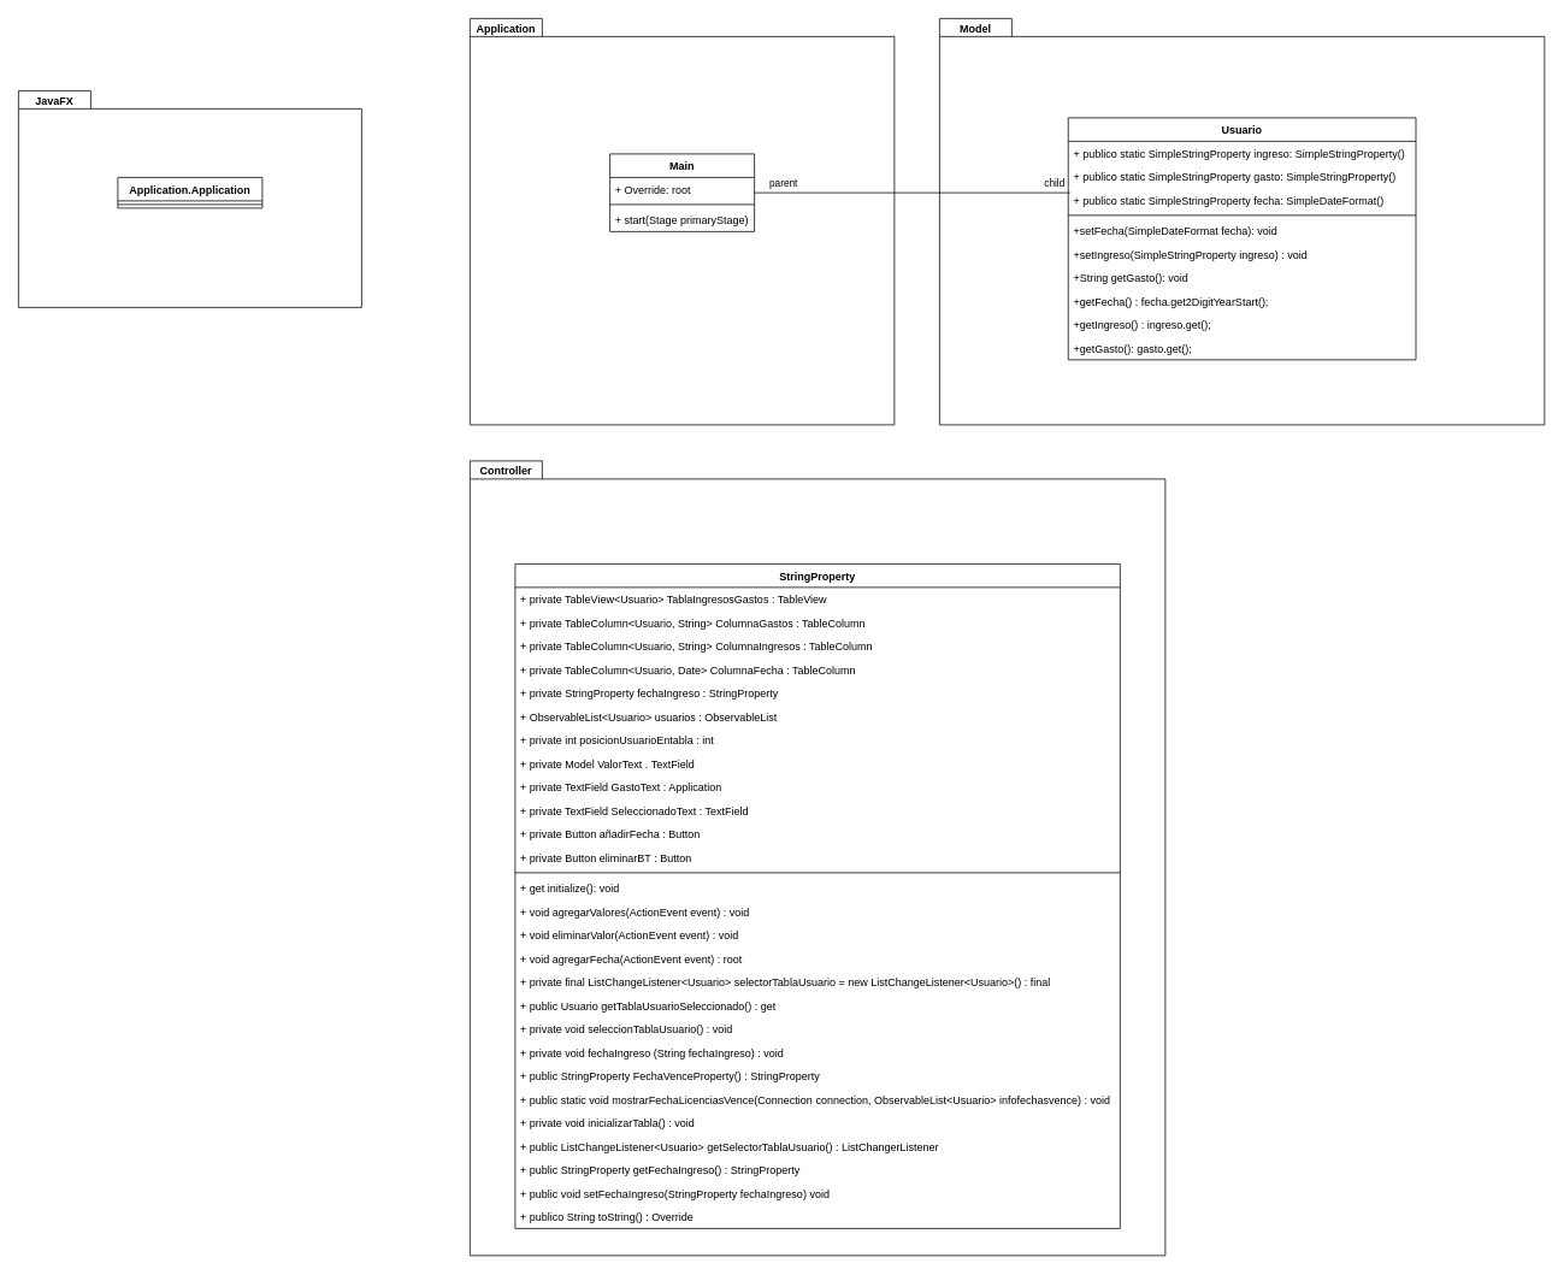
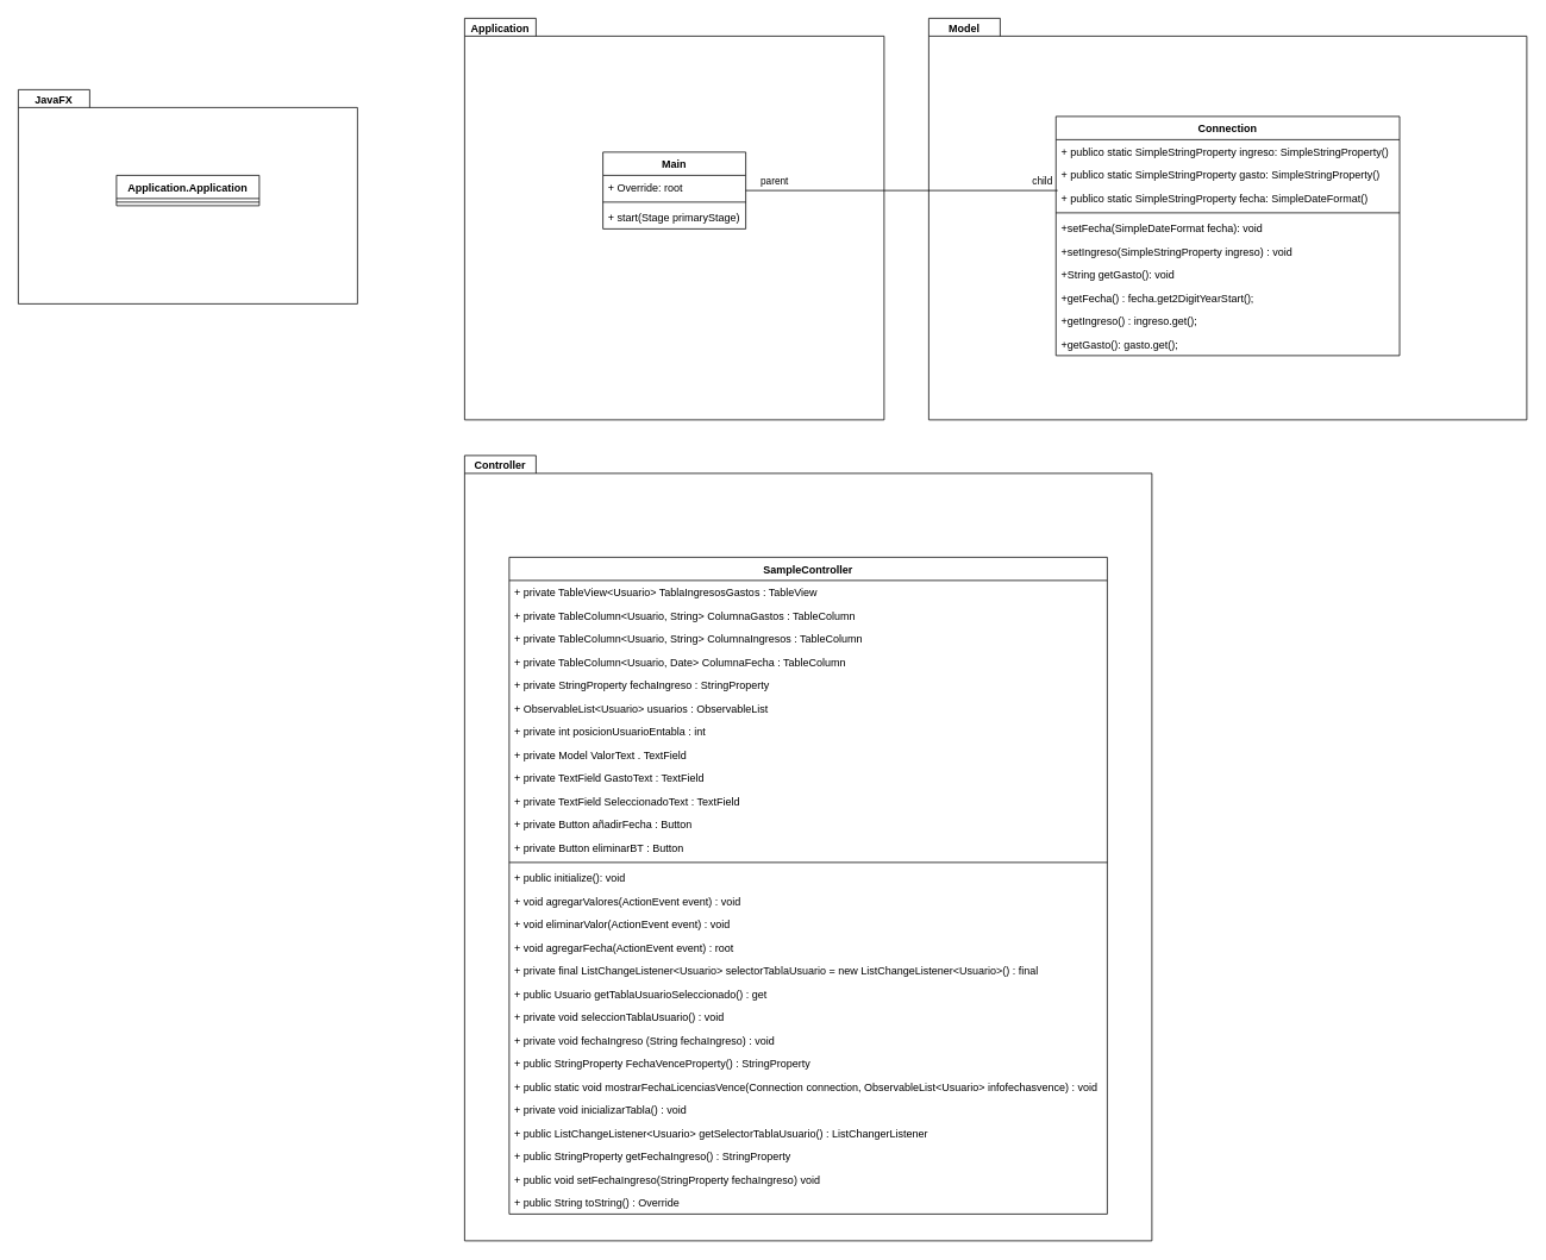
  <mxCell id="0" />
  <mxCell id="1" parent="0" />
  <mxCell id="2" value="" style="shape=folder;fontStyle=1;spacingTop=10;tabWidth=80;tabHeight=20;tabPosition=left;html=1;" vertex="1" parent="1"><mxGeometry x="520" y="20" width="470" height="450" as="geometry" /></mxCell>
  <mxCell id="3" value="Application" style="text;align=center;fontStyle=1;verticalAlign=middle;spacingLeft=3;spacingRight=3;strokeColor=none;rotatable=0;points=[[0,0.5],[1,0.5]];portConstraint=eastwest;" vertex="1" parent="1"><mxGeometry x="540" y="30" width="40" as="geometry" /></mxCell>
  <mxCell id="4" value="" style="shape=folder;fontStyle=1;spacingTop=10;tabWidth=80;tabHeight=20;tabPosition=left;html=1;" vertex="1" parent="1"><mxGeometry x="1040" y="20" width="670" height="450" as="geometry" /></mxCell>
  <mxCell id="5" value="Model" style="text;align=center;fontStyle=1;verticalAlign=middle;spacingLeft=3;spacingRight=3;strokeColor=none;rotatable=0;points=[[0,0.5],[1,0.5]];portConstraint=eastwest;" vertex="1" parent="1"><mxGeometry x="1060" y="30" width="40" as="geometry" /></mxCell>
  <mxCell id="6" value="" style="shape=folder;fontStyle=1;spacingTop=10;tabWidth=80;tabHeight=20;tabPosition=left;html=1;" vertex="1" parent="1"><mxGeometry x="520" y="510" width="770" height="880" as="geometry" /></mxCell>
  <mxCell id="7" value="Controller" style="text;align=center;fontStyle=1;verticalAlign=middle;spacingLeft=3;spacingRight=3;strokeColor=none;rotatable=0;points=[[0,0.5],[1,0.5]];portConstraint=eastwest;" vertex="1" parent="1"><mxGeometry x="540" y="520" width="40" as="geometry" /></mxCell>
  <mxCell id="8" value="" style="shape=folder;fontStyle=1;spacingTop=10;tabWidth=80;tabHeight=20;tabPosition=left;html=1;" vertex="1" parent="1"><mxGeometry x="20" y="100" width="380" height="240" as="geometry" /></mxCell>
  <mxCell id="9" value="JavaFX" style="text;align=center;fontStyle=1;verticalAlign=middle;spacingLeft=3;spacingRight=3;strokeColor=none;rotatable=0;points=[[0,0.5],[1,0.5]];portConstraint=eastwest;" vertex="1" parent="1"><mxGeometry x="40" y="110" width="40" as="geometry" /></mxCell>
  <mxCell id="10" value="Application.Application" style="swimlane;fontStyle=1;align=center;verticalAlign=top;childLayout=stackLayout;horizontal=1;startSize=26;horizontalStack=0;resizeParent=1;resizeParentMax=0;resizeLast=0;collapsible=1;marginBottom=0;" vertex="1" parent="1"><mxGeometry x="130" y="196" width="160" height="34" as="geometry" /></mxCell>
  <mxCell id="11" value="" style="line;strokeWidth=1;fillColor=none;align=left;verticalAlign=middle;spacingTop=-1;spacingLeft=3;spacingRight=3;rotatable=0;labelPosition=right;points=[];portConstraint=eastwest;" vertex="1" parent="10"><mxGeometry y="26" width="160" height="8" as="geometry" /></mxCell>
  <mxCell id="12" value="Main" style="swimlane;fontStyle=1;align=center;verticalAlign=top;childLayout=stackLayout;horizontal=1;startSize=26;horizontalStack=0;resizeParent=1;resizeParentMax=0;resizeLast=0;collapsible=1;marginBottom=0;" vertex="1" parent="1"><mxGeometry x="675" y="170" width="160" height="86" as="geometry" /></mxCell>
  <mxCell id="13" value="+ Override: root" style="text;strokeColor=none;fillColor=none;align=left;verticalAlign=top;spacingLeft=4;spacingRight=4;overflow=hidden;rotatable=0;points=[[0,0.5],[1,0.5]];portConstraint=eastwest;" vertex="1" parent="12"><mxGeometry y="26" width="160" height="26" as="geometry" /></mxCell>
  <mxCell id="14" value="" style="line;strokeWidth=1;fillColor=none;align=left;verticalAlign=middle;spacingTop=-1;spacingLeft=3;spacingRight=3;rotatable=0;labelPosition=right;points=[];portConstraint=eastwest;" vertex="1" parent="12"><mxGeometry y="52" width="160" height="8" as="geometry" /></mxCell>
  <mxCell id="15" value="+ start(Stage primaryStage)" style="text;strokeColor=none;fillColor=none;align=left;verticalAlign=top;spacingLeft=4;spacingRight=4;overflow=hidden;rotatable=0;points=[[0,0.5],[1,0.5]];portConstraint=eastwest;" vertex="1" parent="12"><mxGeometry y="60" width="160" height="26" as="geometry" /></mxCell>
- <mxCell id="16" value="StringProperty" style="swimlane;fontStyle=1;align=center;verticalAlign=top;childLayout=stackLayout;horizontal=1;startSize=26;horizontalStack=0;resizeParent=1;resizeParentMax=0;resizeLast=0;collapsible=1;marginBottom=0;" vertex="1" parent="1"><mxGeometry x="570" y="624" width="670" height="736" as="geometry" /></mxCell>
+ <mxCell id="16" value="SampleController" style="swimlane;fontStyle=1;align=center;verticalAlign=top;childLayout=stackLayout;horizontal=1;startSize=26;horizontalStack=0;resizeParent=1;resizeParentMax=0;resizeLast=0;collapsible=1;marginBottom=0;" vertex="1" parent="1"><mxGeometry x="570" y="624" width="670" height="736" as="geometry" /></mxCell>
  <mxCell id="17" value="+ private TableView&lt;Usuario&gt; TablaIngresosGastos : TableView" style="text;strokeColor=none;fillColor=none;align=left;verticalAlign=top;spacingLeft=4;spacingRight=4;overflow=hidden;rotatable=0;points=[[0,0.5],[1,0.5]];portConstraint=eastwest;" vertex="1" parent="16"><mxGeometry y="26" width="670" height="26" as="geometry" /></mxCell>
  <mxCell id="18" value="+ private TableColumn&lt;Usuario, String&gt; ColumnaGastos : TableColumn" style="text;strokeColor=none;fillColor=none;align=left;verticalAlign=top;spacingLeft=4;spacingRight=4;overflow=hidden;rotatable=0;points=[[0,0.5],[1,0.5]];portConstraint=eastwest;" vertex="1" parent="16"><mxGeometry y="52" width="670" height="26" as="geometry" /></mxCell>
  <mxCell id="19" value="+ private TableColumn&lt;Usuario, String&gt; ColumnaIngresos : TableColumn" style="text;strokeColor=none;fillColor=none;align=left;verticalAlign=top;spacingLeft=4;spacingRight=4;overflow=hidden;rotatable=0;points=[[0,0.5],[1,0.5]];portConstraint=eastwest;" vertex="1" parent="16"><mxGeometry y="78" width="670" height="26" as="geometry" /></mxCell>
  <mxCell id="20" value="+ private TableColumn&lt;Usuario, Date&gt; ColumnaFecha : TableColumn" style="text;strokeColor=none;fillColor=none;align=left;verticalAlign=top;spacingLeft=4;spacingRight=4;overflow=hidden;rotatable=0;points=[[0,0.5],[1,0.5]];portConstraint=eastwest;" vertex="1" parent="16"><mxGeometry y="104" width="670" height="26" as="geometry" /></mxCell>
  <mxCell id="21" value="+ private StringProperty fechaIngreso : StringProperty" style="text;strokeColor=none;fillColor=none;align=left;verticalAlign=top;spacingLeft=4;spacingRight=4;overflow=hidden;rotatable=0;points=[[0,0.5],[1,0.5]];portConstraint=eastwest;" vertex="1" parent="16"><mxGeometry y="130" width="670" height="26" as="geometry" /></mxCell>
  <mxCell id="22" value="+ ObservableList&lt;Usuario&gt; usuarios : ObservableList" style="text;strokeColor=none;fillColor=none;align=left;verticalAlign=top;spacingLeft=4;spacingRight=4;overflow=hidden;rotatable=0;points=[[0,0.5],[1,0.5]];portConstraint=eastwest;" vertex="1" parent="16"><mxGeometry y="156" width="670" height="26" as="geometry" /></mxCell>
  <mxCell id="23" value="+ private int posicionUsuarioEntabla : int" style="text;strokeColor=none;fillColor=none;align=left;verticalAlign=top;spacingLeft=4;spacingRight=4;overflow=hidden;rotatable=0;points=[[0,0.5],[1,0.5]];portConstraint=eastwest;" vertex="1" parent="16"><mxGeometry y="182" width="670" height="26" as="geometry" /></mxCell>
  <mxCell id="24" value="+ private Model ValorText . TextField&#10; " style="text;strokeColor=none;fillColor=none;align=left;verticalAlign=top;spacingLeft=4;spacingRight=4;overflow=hidden;rotatable=0;points=[[0,0.5],[1,0.5]];portConstraint=eastwest;" vertex="1" parent="16"><mxGeometry y="208" width="670" height="26" as="geometry" /></mxCell>
- <mxCell id="25" value="+ private TextField GastoText : Application" style="text;strokeColor=none;fillColor=none;align=left;verticalAlign=top;spacingLeft=4;spacingRight=4;overflow=hidden;rotatable=0;points=[[0,0.5],[1,0.5]];portConstraint=eastwest;" vertex="1" parent="16"><mxGeometry y="234" width="670" height="26" as="geometry" /></mxCell>
+ <mxCell id="25" value="+ private TextField GastoText : TextField" style="text;strokeColor=none;fillColor=none;align=left;verticalAlign=top;spacingLeft=4;spacingRight=4;overflow=hidden;rotatable=0;points=[[0,0.5],[1,0.5]];portConstraint=eastwest;" vertex="1" parent="16"><mxGeometry y="234" width="670" height="26" as="geometry" /></mxCell>
  <mxCell id="26" value="+ private TextField SeleccionadoText : TextField" style="text;strokeColor=none;fillColor=none;align=left;verticalAlign=top;spacingLeft=4;spacingRight=4;overflow=hidden;rotatable=0;points=[[0,0.5],[1,0.5]];portConstraint=eastwest;" vertex="1" parent="16"><mxGeometry y="260" width="670" height="26" as="geometry" /></mxCell>
  <mxCell id="27" value="+ private Button añadirFecha : Button" style="text;strokeColor=none;fillColor=none;align=left;verticalAlign=top;spacingLeft=4;spacingRight=4;overflow=hidden;rotatable=0;points=[[0,0.5],[1,0.5]];portConstraint=eastwest;" vertex="1" parent="16"><mxGeometry y="286" width="670" height="26" as="geometry" /></mxCell>
  <mxCell id="28" value="+ private Button eliminarBT : Button" style="text;strokeColor=none;fillColor=none;align=left;verticalAlign=top;spacingLeft=4;spacingRight=4;overflow=hidden;rotatable=0;points=[[0,0.5],[1,0.5]];portConstraint=eastwest;" vertex="1" parent="16"><mxGeometry y="312" width="670" height="26" as="geometry" /></mxCell>
  <mxCell id="29" value="" style="line;strokeWidth=1;fillColor=none;align=left;verticalAlign=middle;spacingTop=-1;spacingLeft=3;spacingRight=3;rotatable=0;labelPosition=right;points=[];portConstraint=eastwest;" vertex="1" parent="16"><mxGeometry y="338" width="670" height="8" as="geometry" /></mxCell>
- <mxCell id="30" value="+ get initialize(): void" style="text;strokeColor=none;fillColor=none;align=left;verticalAlign=top;spacingLeft=4;spacingRight=4;overflow=hidden;rotatable=0;points=[[0,0.5],[1,0.5]];portConstraint=eastwest;" vertex="1" parent="16"><mxGeometry y="346" width="670" height="26" as="geometry" /></mxCell>
+ <mxCell id="30" value="+ public initialize(): void" style="text;strokeColor=none;fillColor=none;align=left;verticalAlign=top;spacingLeft=4;spacingRight=4;overflow=hidden;rotatable=0;points=[[0,0.5],[1,0.5]];portConstraint=eastwest;" vertex="1" parent="16"><mxGeometry y="346" width="670" height="26" as="geometry" /></mxCell>
  <mxCell id="31" value="+ void agregarValores(ActionEvent event) : void" style="text;strokeColor=none;fillColor=none;align=left;verticalAlign=top;spacingLeft=4;spacingRight=4;overflow=hidden;rotatable=0;points=[[0,0.5],[1,0.5]];portConstraint=eastwest;" vertex="1" parent="16"><mxGeometry y="372" width="670" height="26" as="geometry" /></mxCell>
  <mxCell id="32" value="+ void eliminarValor(ActionEvent event) : void" style="text;strokeColor=none;fillColor=none;align=left;verticalAlign=top;spacingLeft=4;spacingRight=4;overflow=hidden;rotatable=0;points=[[0,0.5],[1,0.5]];portConstraint=eastwest;" vertex="1" parent="16"><mxGeometry y="398" width="670" height="26" as="geometry" /></mxCell>
  <mxCell id="33" value="+ void agregarFecha(ActionEvent event) : root" style="text;strokeColor=none;fillColor=none;align=left;verticalAlign=top;spacingLeft=4;spacingRight=4;overflow=hidden;rotatable=0;points=[[0,0.5],[1,0.5]];portConstraint=eastwest;" vertex="1" parent="16"><mxGeometry y="424" width="670" height="26" as="geometry" /></mxCell>
  <mxCell id="34" value="+ private final ListChangeListener&lt;Usuario&gt; selectorTablaUsuario = new ListChangeListener&lt;Usuario&gt;() : final" style="text;strokeColor=none;fillColor=none;align=left;verticalAlign=top;spacingLeft=4;spacingRight=4;overflow=hidden;rotatable=0;points=[[0,0.5],[1,0.5]];portConstraint=eastwest;" vertex="1" parent="16"><mxGeometry y="450" width="670" height="26" as="geometry" /></mxCell>
  <mxCell id="35" value="+ public Usuario getTablaUsuarioSeleccionado() : get " style="text;strokeColor=none;fillColor=none;align=left;verticalAlign=top;spacingLeft=4;spacingRight=4;overflow=hidden;rotatable=0;points=[[0,0.5],[1,0.5]];portConstraint=eastwest;" vertex="1" parent="16"><mxGeometry y="476" width="670" height="26" as="geometry" /></mxCell>
  <mxCell id="36" value="+ private void seleccionTablaUsuario() : void" style="text;strokeColor=none;fillColor=none;align=left;verticalAlign=top;spacingLeft=4;spacingRight=4;overflow=hidden;rotatable=0;points=[[0,0.5],[1,0.5]];portConstraint=eastwest;" vertex="1" parent="16"><mxGeometry y="502" width="670" height="26" as="geometry" /></mxCell>
  <mxCell id="37" value="+ private void fechaIngreso (String fechaIngreso) : void" style="text;strokeColor=none;fillColor=none;align=left;verticalAlign=top;spacingLeft=4;spacingRight=4;overflow=hidden;rotatable=0;points=[[0,0.5],[1,0.5]];portConstraint=eastwest;" vertex="1" parent="16"><mxGeometry y="528" width="670" height="26" as="geometry" /></mxCell>
  <mxCell id="38" value="+ public StringProperty FechaVenceProperty() : StringProperty" style="text;strokeColor=none;fillColor=none;align=left;verticalAlign=top;spacingLeft=4;spacingRight=4;overflow=hidden;rotatable=0;points=[[0,0.5],[1,0.5]];portConstraint=eastwest;" vertex="1" parent="16"><mxGeometry y="554" width="670" height="26" as="geometry" /></mxCell>
  <mxCell id="39" value="+ public static void mostrarFechaLicenciasVence(Connection connection, ObservableList&lt;Usuario&gt; infofechasvence) : void" style="text;strokeColor=none;fillColor=none;align=left;verticalAlign=top;spacingLeft=4;spacingRight=4;overflow=hidden;rotatable=0;points=[[0,0.5],[1,0.5]];portConstraint=eastwest;" vertex="1" parent="16"><mxGeometry y="580" width="670" height="26" as="geometry" /></mxCell>
  <mxCell id="40" value="+ private void inicializarTabla() : void" style="text;strokeColor=none;fillColor=none;align=left;verticalAlign=top;spacingLeft=4;spacingRight=4;overflow=hidden;rotatable=0;points=[[0,0.5],[1,0.5]];portConstraint=eastwest;" vertex="1" parent="16"><mxGeometry y="606" width="670" height="26" as="geometry" /></mxCell>
  <mxCell id="41" value="+ public ListChangeListener&lt;Usuario&gt; getSelectorTablaUsuario() : ListChangerListener" style="text;strokeColor=none;fillColor=none;align=left;verticalAlign=top;spacingLeft=4;spacingRight=4;overflow=hidden;rotatable=0;points=[[0,0.5],[1,0.5]];portConstraint=eastwest;" vertex="1" parent="16"><mxGeometry y="632" width="670" height="26" as="geometry" /></mxCell>
  <mxCell id="42" value="+ public StringProperty getFechaIngreso() : StringProperty" style="text;strokeColor=none;fillColor=none;align=left;verticalAlign=top;spacingLeft=4;spacingRight=4;overflow=hidden;rotatable=0;points=[[0,0.5],[1,0.5]];portConstraint=eastwest;" vertex="1" parent="16"><mxGeometry y="658" width="670" height="26" as="geometry" /></mxCell>
  <mxCell id="43" value="+ public void setFechaIngreso(StringProperty fechaIngreso) void" style="text;strokeColor=none;fillColor=none;align=left;verticalAlign=top;spacingLeft=4;spacingRight=4;overflow=hidden;rotatable=0;points=[[0,0.5],[1,0.5]];portConstraint=eastwest;" vertex="1" parent="16"><mxGeometry y="684" width="670" height="26" as="geometry" /></mxCell>
- <mxCell id="44" value="+ publico String toString() : Override" style="text;strokeColor=none;fillColor=none;align=left;verticalAlign=top;spacingLeft=4;spacingRight=4;overflow=hidden;rotatable=0;points=[[0,0.5],[1,0.5]];portConstraint=eastwest;" vertex="1" parent="16"><mxGeometry y="710" width="670" height="26" as="geometry" /></mxCell>
- <mxCell id="45" value="Usuario" style="swimlane;fontStyle=1;align=center;verticalAlign=top;childLayout=stackLayout;horizontal=1;startSize=26;horizontalStack=0;resizeParent=1;resizeParentMax=0;resizeLast=0;collapsible=1;marginBottom=0;" vertex="1" parent="1"><mxGeometry x="1182.5" y="130" width="385" height="268" as="geometry" /></mxCell>
+ <mxCell id="44" value="+ public String toString() : Override" style="text;strokeColor=none;fillColor=none;align=left;verticalAlign=top;spacingLeft=4;spacingRight=4;overflow=hidden;rotatable=0;points=[[0,0.5],[1,0.5]];portConstraint=eastwest;" vertex="1" parent="16"><mxGeometry y="710" width="670" height="26" as="geometry" /></mxCell>
+ <mxCell id="45" value="Connection" style="swimlane;fontStyle=1;align=center;verticalAlign=top;childLayout=stackLayout;horizontal=1;startSize=26;horizontalStack=0;resizeParent=1;resizeParentMax=0;resizeLast=0;collapsible=1;marginBottom=0;" vertex="1" parent="1"><mxGeometry x="1182.5" y="130" width="385" height="268" as="geometry" /></mxCell>
  <mxCell id="46" value="+ publico static SimpleStringProperty ingreso: SimpleStringProperty()" style="text;strokeColor=none;fillColor=none;align=left;verticalAlign=top;spacingLeft=4;spacingRight=4;overflow=hidden;rotatable=0;points=[[0,0.5],[1,0.5]];portConstraint=eastwest;" vertex="1" parent="45"><mxGeometry y="26" width="385" height="26" as="geometry" /></mxCell>
  <mxCell id="47" value="+ publico static SimpleStringProperty gasto: SimpleStringProperty()" style="text;strokeColor=none;fillColor=none;align=left;verticalAlign=top;spacingLeft=4;spacingRight=4;overflow=hidden;rotatable=0;points=[[0,0.5],[1,0.5]];portConstraint=eastwest;" vertex="1" parent="45"><mxGeometry y="52" width="385" height="26" as="geometry" /></mxCell>
  <mxCell id="48" value="+ publico static SimpleStringProperty fecha: SimpleDateFormat()" style="text;strokeColor=none;fillColor=none;align=left;verticalAlign=top;spacingLeft=4;spacingRight=4;overflow=hidden;rotatable=0;points=[[0,0.5],[1,0.5]];portConstraint=eastwest;" vertex="1" parent="45"><mxGeometry y="78" width="385" height="26" as="geometry" /></mxCell>
  <mxCell id="49" value="" style="line;strokeWidth=1;fillColor=none;align=left;verticalAlign=middle;spacingTop=-1;spacingLeft=3;spacingRight=3;rotatable=0;labelPosition=right;points=[];portConstraint=eastwest;" vertex="1" parent="45"><mxGeometry y="104" width="385" height="8" as="geometry" /></mxCell>
  <mxCell id="50" value="+setFecha(SimpleDateFormat fecha): void" style="text;strokeColor=none;fillColor=none;align=left;verticalAlign=top;spacingLeft=4;spacingRight=4;overflow=hidden;rotatable=0;points=[[0,0.5],[1,0.5]];portConstraint=eastwest;fontColor=#000000;fontFamily=Helvetica;" vertex="1" parent="45"><mxGeometry y="112" width="385" height="26" as="geometry" /></mxCell>
  <mxCell id="51" value="+setIngreso(SimpleStringProperty ingreso) : void" style="text;strokeColor=none;fillColor=none;align=left;verticalAlign=top;spacingLeft=4;spacingRight=4;overflow=hidden;rotatable=0;points=[[0,0.5],[1,0.5]];portConstraint=eastwest;fontColor=#000000;" vertex="1" parent="45"><mxGeometry y="138" width="385" height="26" as="geometry" /></mxCell>
  <mxCell id="52" value="+String getGasto(): void" style="text;strokeColor=none;fillColor=none;align=left;verticalAlign=top;spacingLeft=4;spacingRight=4;overflow=hidden;rotatable=0;points=[[0,0.5],[1,0.5]];portConstraint=eastwest;fontColor=#000000;" vertex="1" parent="45"><mxGeometry y="164" width="385" height="26" as="geometry" /></mxCell>
  <mxCell id="53" value="+getFecha() : fecha.get2DigitYearStart();" style="text;strokeColor=none;fillColor=none;align=left;verticalAlign=top;spacingLeft=4;spacingRight=4;overflow=hidden;rotatable=0;points=[[0,0.5],[1,0.5]];portConstraint=eastwest;fontColor=#000000;" vertex="1" parent="45"><mxGeometry y="190" width="385" height="26" as="geometry" /></mxCell>
  <mxCell id="54" value="+getIngreso() : ingreso.get();" style="text;strokeColor=none;fillColor=none;align=left;verticalAlign=top;spacingLeft=4;spacingRight=4;overflow=hidden;rotatable=0;points=[[0,0.5],[1,0.5]];portConstraint=eastwest;fontColor=#000000;" vertex="1" parent="45"><mxGeometry y="216" width="385" height="26" as="geometry" /></mxCell>
  <mxCell id="55" value="+getGasto(): gasto.get();" style="text;strokeColor=none;fillColor=none;align=left;verticalAlign=top;spacingLeft=4;spacingRight=4;overflow=hidden;rotatable=0;points=[[0,0.5],[1,0.5]];portConstraint=eastwest;fontColor=#000000;" vertex="1" parent="45"><mxGeometry y="242" width="385" height="26" as="geometry" /></mxCell>
  <mxCell id="56" value="" style="endArrow=none;html=1;edgeStyle=orthogonalEdgeStyle;rounded=0;entryX=0.005;entryY=0.192;entryDx=0;entryDy=0;entryPerimeter=0;" edge="1" parent="1" source="12" target="48"><mxGeometry relative="1" as="geometry"><mxPoint x="950" y="210" as="sourcePoint" /><mxPoint x="1110" y="210" as="targetPoint" /></mxGeometry></mxCell>
  <mxCell id="57" value="parent" style="edgeLabel;resizable=0;html=1;align=left;verticalAlign=bottom;" connectable="0" vertex="1" parent="56"><mxGeometry x="-1" relative="1" as="geometry"><mxPoint x="15" y="-3" as="offset" /></mxGeometry></mxCell>
  <mxCell id="58" value="child" style="edgeLabel;resizable=0;html=1;align=right;verticalAlign=bottom;" connectable="0" vertex="1" parent="56"><mxGeometry x="1" relative="1" as="geometry"><mxPoint x="-5" y="-3" as="offset" /></mxGeometry></mxCell>
